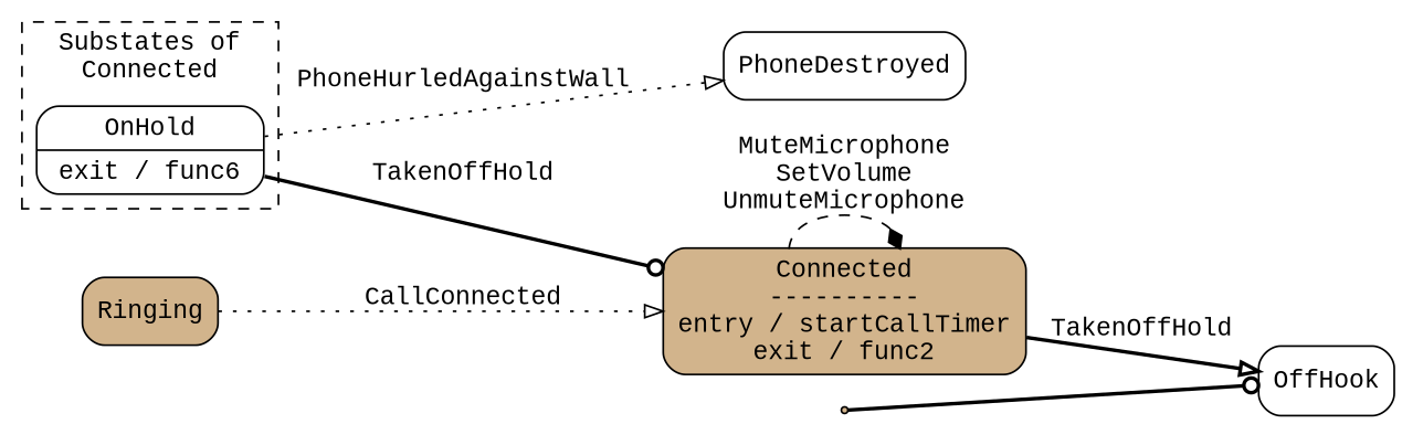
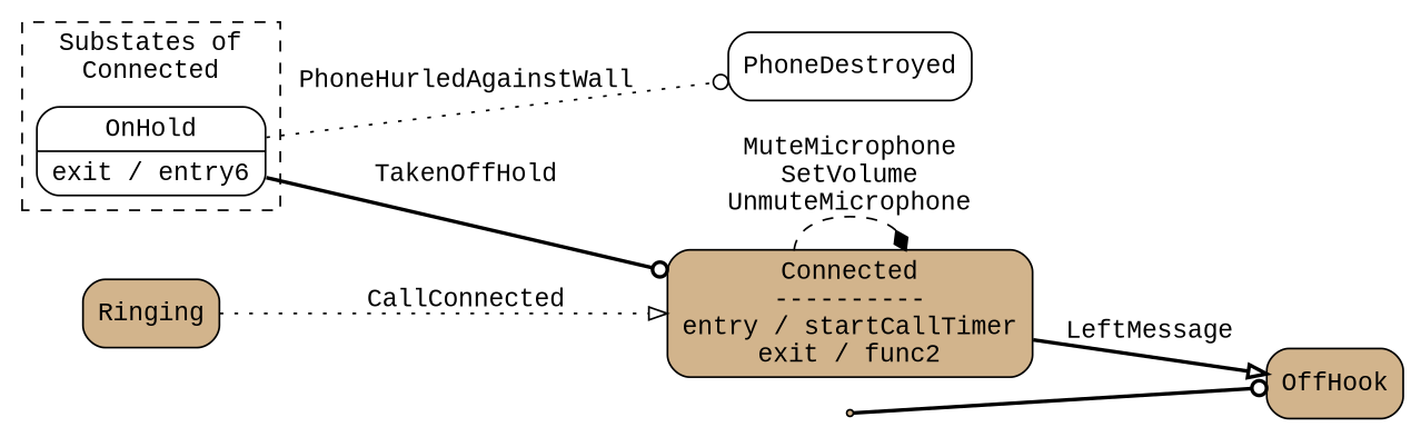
  digraph {
    compound=true
    fontname="Liberation Mono"
    rankdir=LR
    node [fillcolor=tan fontname="Liberation Mono" shape=Mrecord style=filled]
    edge [arrowhead=odot fontname="Liberation Mono" style=bold]
-   n1 [fillcolor=white label="OnHold|exit / func6"]
+   n1 [fillcolor=white label="OnHold|exit / entry6"]
    n2 [label="Connected\n----------\nentry / startCallTimer\nexit / func2"]
    PhoneDestroyed [fillcolor=white]
-   n4 [fillcolor=white label=OffHook]
+   n4 [label=OffHook]
    n5 [label=Ringing]
    init [shape=point]
    subgraph cluster_1 {
      label="Substates of\nConnected"
      style=dashed
      n1
    }
    n1 -> n2 [label=TakenOffHold]
-   n1 -> PhoneDestroyed [arrowhead=onormal label=PhoneHurledAgainstWall style=dotted]
+   n1 -> PhoneDestroyed [label=PhoneHurledAgainstWall style=dotted]
    n2 -> n2 [arrowhead=diamond label="MuteMicrophone\nSetVolume\nUnmuteMicrophone" style=dashed]
-   n2 -> n4 [arrowhead=onormal label=TakenOffHold]
+   n2 -> n4 [arrowhead=onormal label=LeftMessage]
    n5 -> n2 [arrowhead=onormal label=CallConnected style=dotted]
    init -> n4
  }
